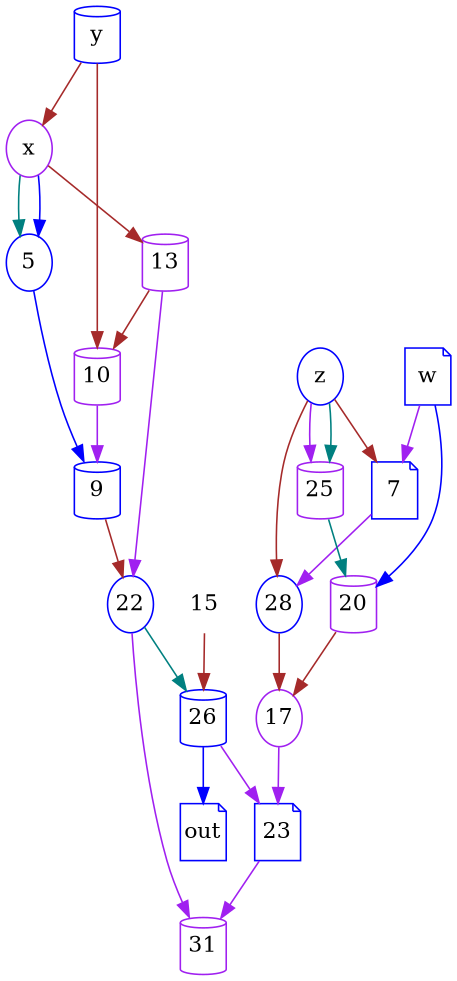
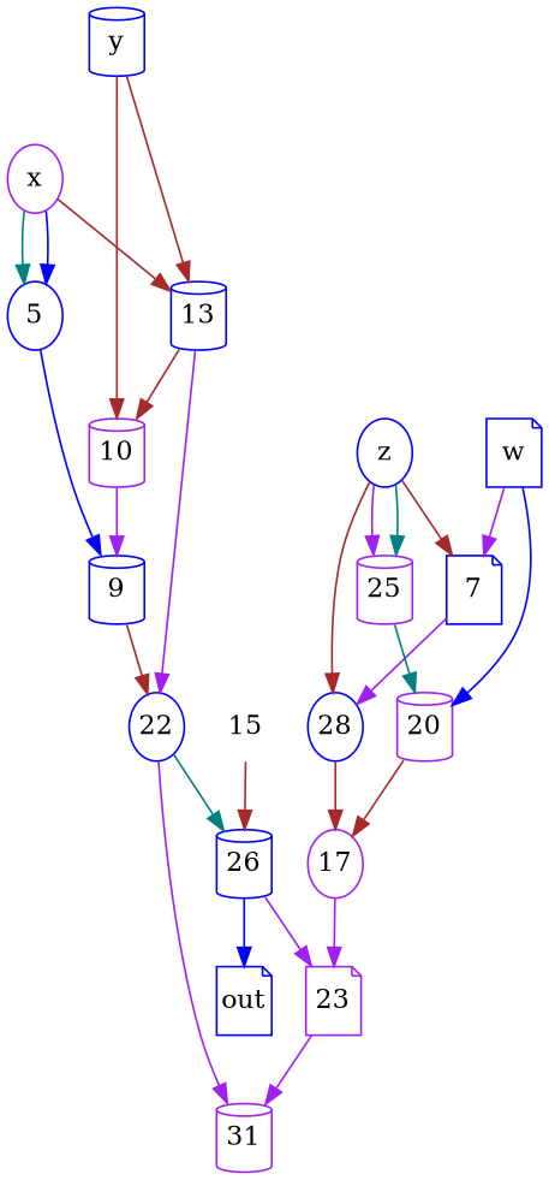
  digraph {
    rankdir=UD
    node [color=blue fixedsize=true shape=cylinder]
    edge [color=brown]
    n1 [color=purple label=x shape=ellipse width=.4]
    5 [shape=ellipse width=.4]
-   13 [color=purple width=.4]
+   13 [width=.4]
    9 [width=.4]
    10 [color=purple width=.4]
    22 [shape=ellipse width=.4]
    n7 [label=y width=.4]
    n8 [label=z shape=ellipse width=.4]
    7 [shape=note width=.4]
    28 [shape=ellipse width=.4]
    25 [color=purple width=.4]
    17 [color=purple shape=ellipse width=.4]
    20 [color=purple width=.4]
    n14 [label=w shape=note width=.4]
    n15 [label=out shape=note width=.4]
    26 [width=.4]
    31 [color=purple width=.4]
-   23 [shape=note width=.4]
+   23 [color=purple shape=note width=.4]
    15 [shape=none width=.4]
    n1 -> 5 [color=teal]
    n1 -> 5 [color=blue]
    n1 -> 13
    5 -> 9 [color=blue]
    13 -> 10
    13 -> 22 [color=purple]
    9 -> 22
    10 -> 9 [color=purple]
    22 -> 26 [color=teal]
    22 -> 31 [color=purple]
-   n7 -> n1
+   n7 -> 13
    n7 -> 10
    n8 -> 7
    n8 -> 28
    n8 -> 25 [color=purple]
    n8 -> 25 [color=teal]
    7 -> 28 [color=purple]
    28 -> 17
    25 -> 20 [color=teal]
    17 -> 23 [color=purple]
    20 -> 17
    n14 -> 7 [color=purple]
    n14 -> 20 [color=blue]
    26 -> n15 [color=blue]
    26 -> 23 [color=purple]
    23 -> 31 [color=purple]
    15 -> 26
  }
